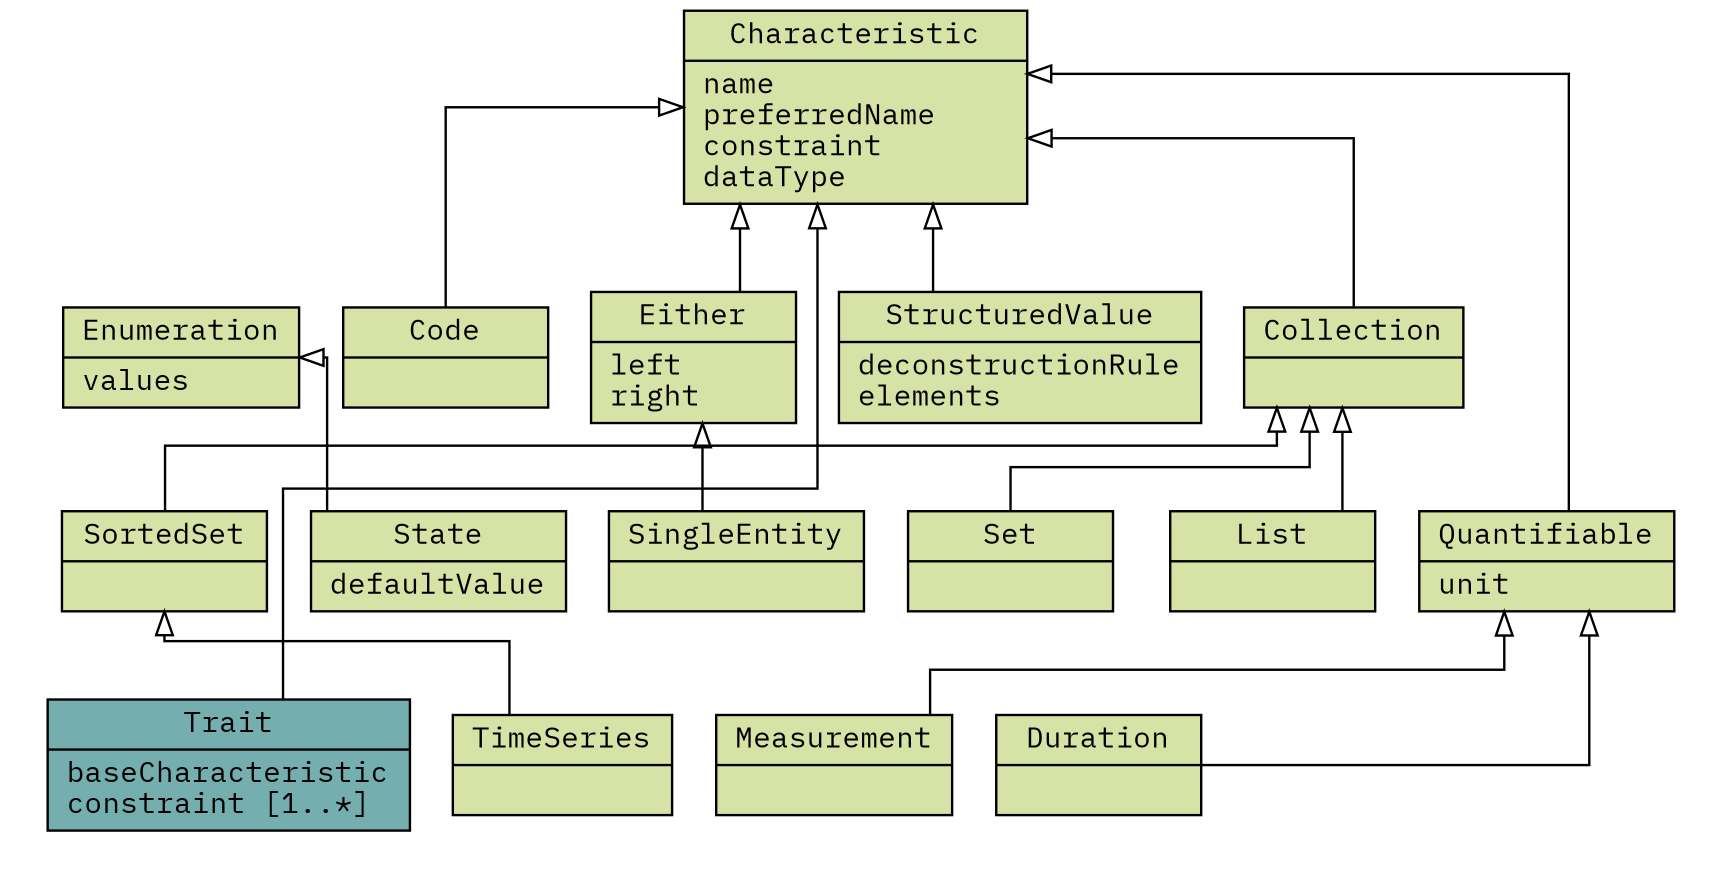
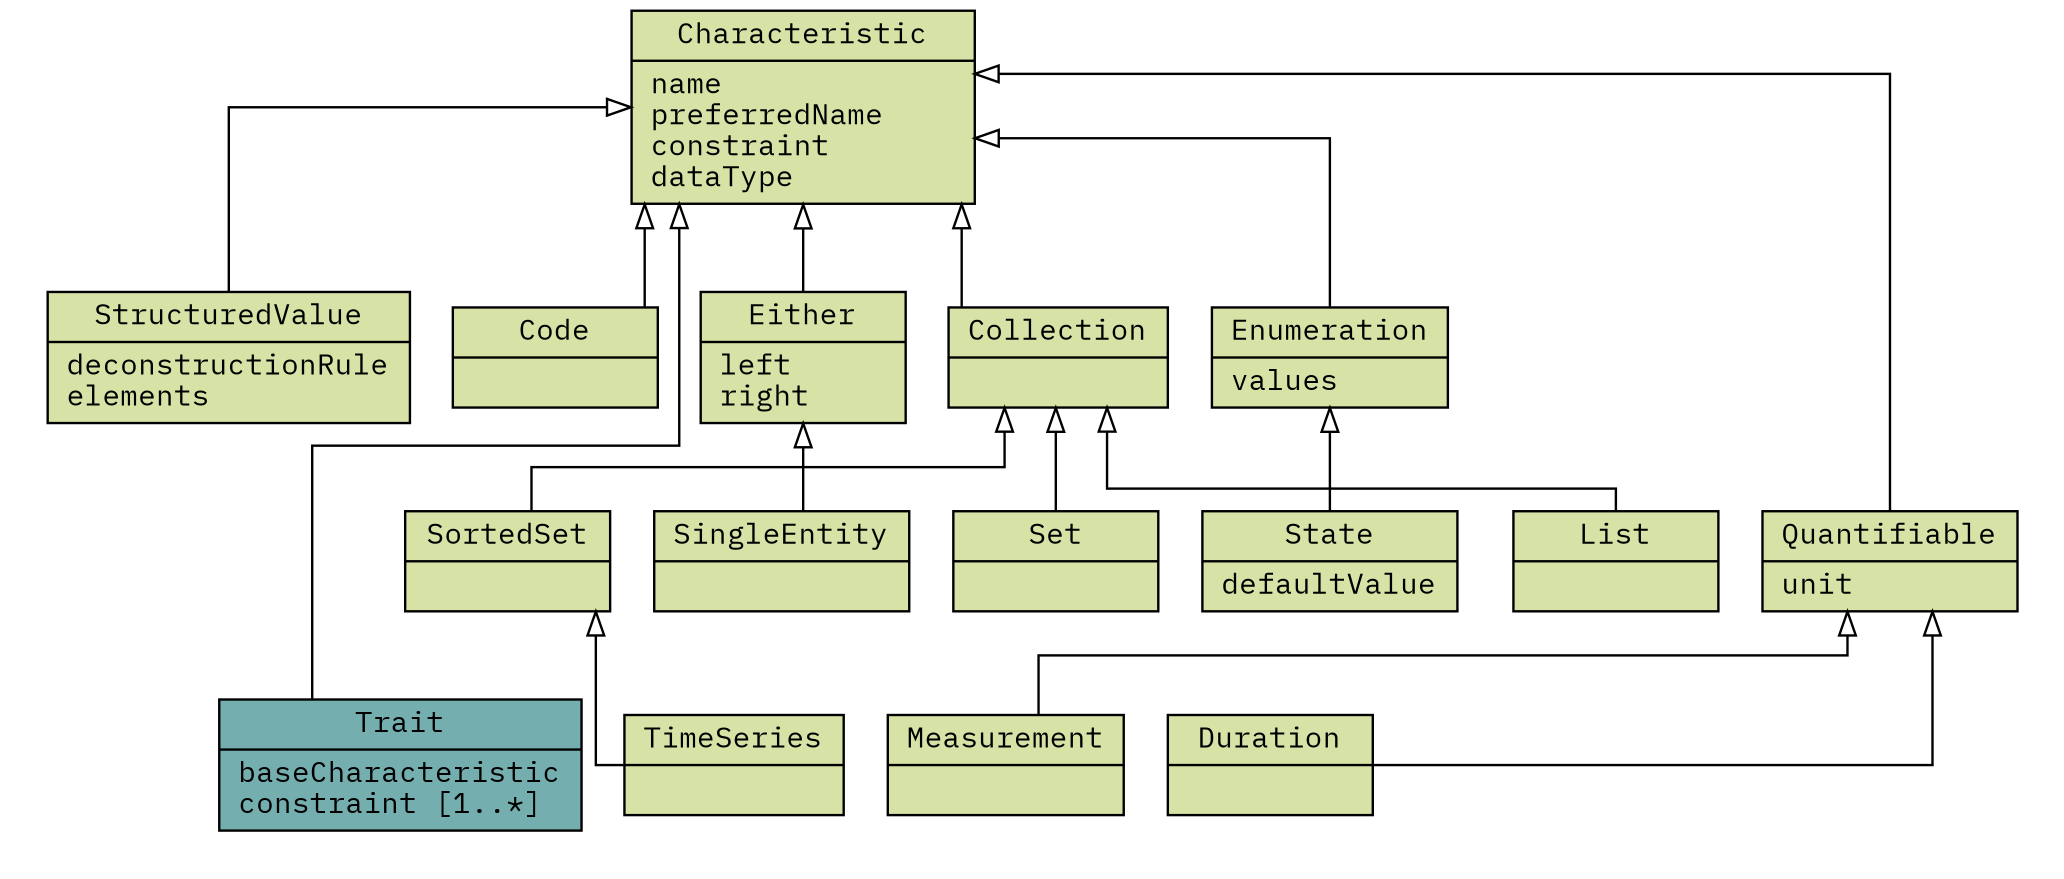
  digraph {
    fontname="IBM Plex Mono"
    rankdir=BT
    splines=ortho
    node [color="#000000" fillcolor="#d6e2a6" fontcolor="#000000" fontname="IBM Plex Mono" fontsize=12 gradientangle=0 shape=record style=filled]
    edge [arrowhead=empty color="#000000" fontcolor="#000000" fontname="IBM Plex Mono" fontsize=10]
    n1 [label="{ StructuredValue|deconstructionRule\lelements\l}" width=2]
    n2 [label="{ Either|left\lright\l}" width=1.2]
    n3 [label="{ Enumeration|values\l}" width=1.2]
    n4 [label="{ Collection|}" width=1.2]
    n5 [label="{ Code|}" width=1.2]
    n6 [label="{ State|defaultValue\l}" width=1.2]
    n7 [label="{ Set|}" width=1.2]
    n8 [label="{ SingleEntity|}" width=1.2]
    n9 [label="{ Quantifiable|unit\l}" width=1.2]
    n10 [label="{ List|}" width=1.2]
    n11 [fillcolor="#74aeaf" label="{ Trait|baseCharacteristic\lconstraint [1..*]\l}" width=1.2]
    n12 [label="{ TimeSeries|}" width=1.2]
    n13 [label="{ Duration|}" width=1.2]
    n14 [label="{ Measurement|}" width=1.2]
    n15 [label="{ Characteristic|name\lpreferredName\lconstraint\ldataType\l}" width=2]
    n16 [label="{ SortedSet|}" width=1.2]
    subgraph cluster_1 {
      color=white
      n1
      n2
      n3
      n4
      n5
    }
    subgraph cluster_2 {
      color=white
      n6
      n7
      n8
    }
    subgraph cluster_3 {
      color=white
      n9
      n10
    }
    subgraph cluster_4 {
      color=white
      n11
      n12
      n13
      n14
    }
    n1 -> n15
    n2 -> n15
+   n3 -> n15
    n4 -> n15
    n5 -> n15
    n6 -> n3
    n7 -> n4
    n8 -> n2
    n9 -> n15
    n10 -> n4
    n11 -> n15
    n12 -> n16
    n13 -> n9
    n14 -> n9
    n16 -> n4
  }
